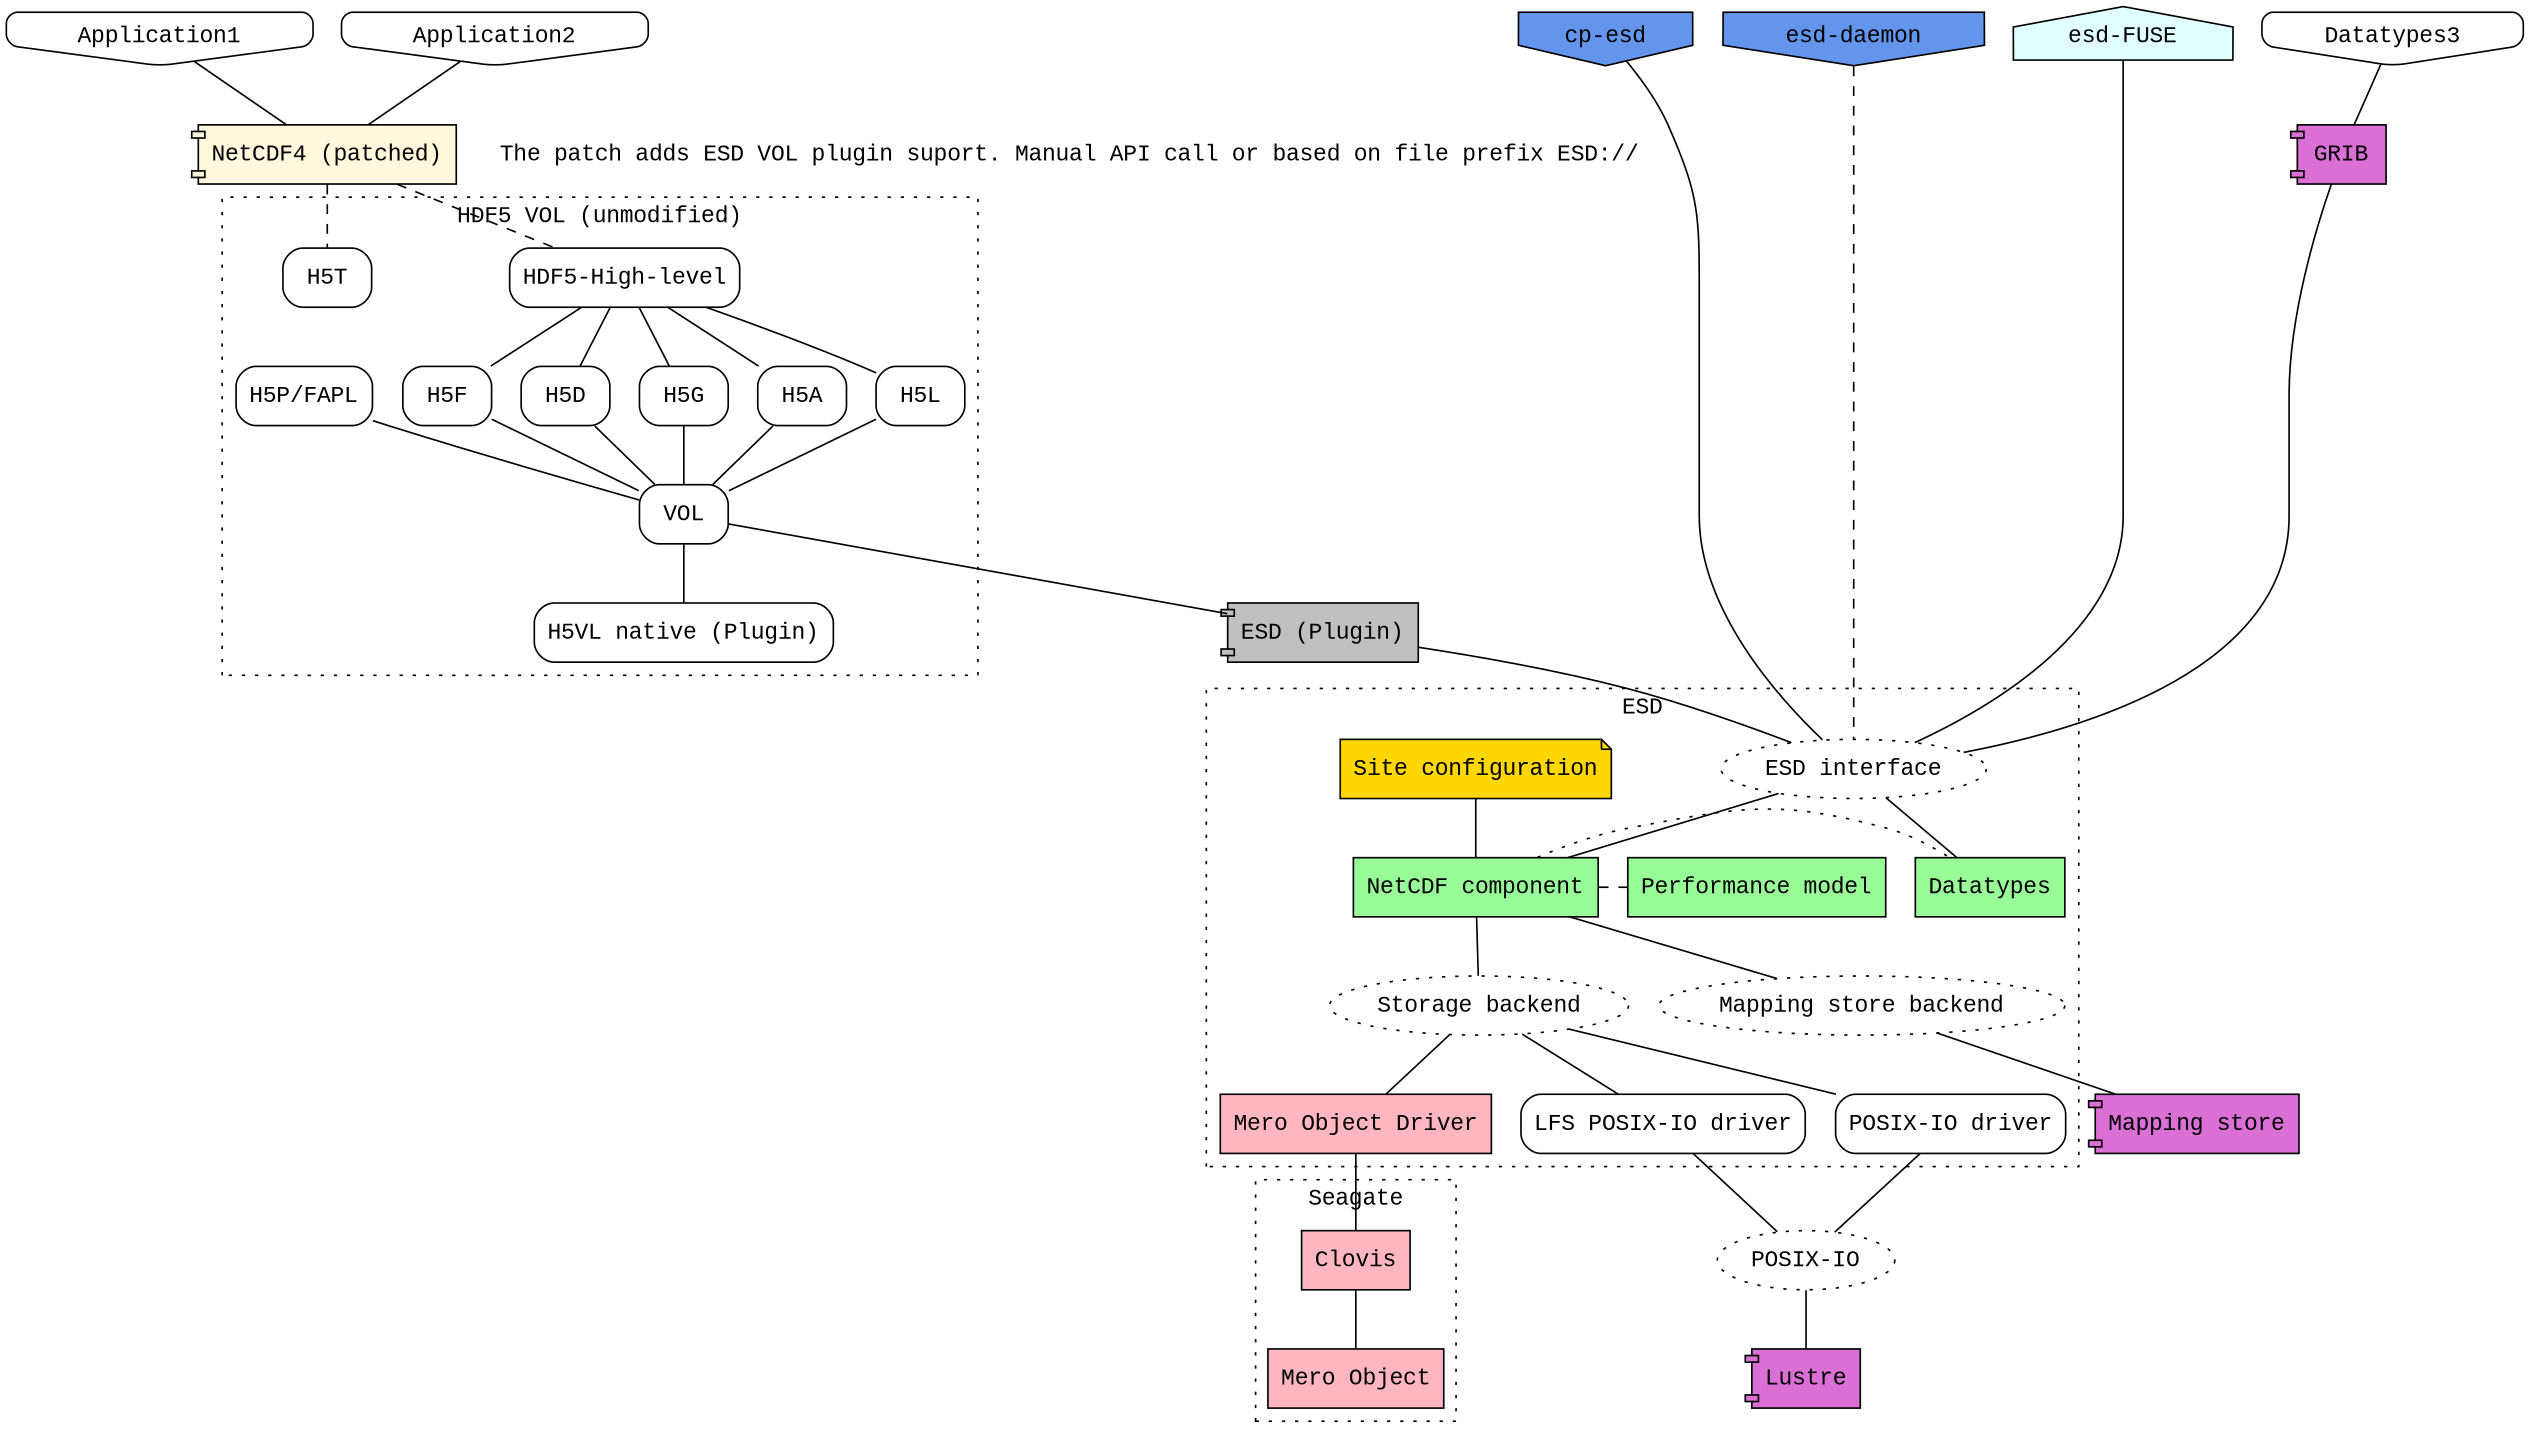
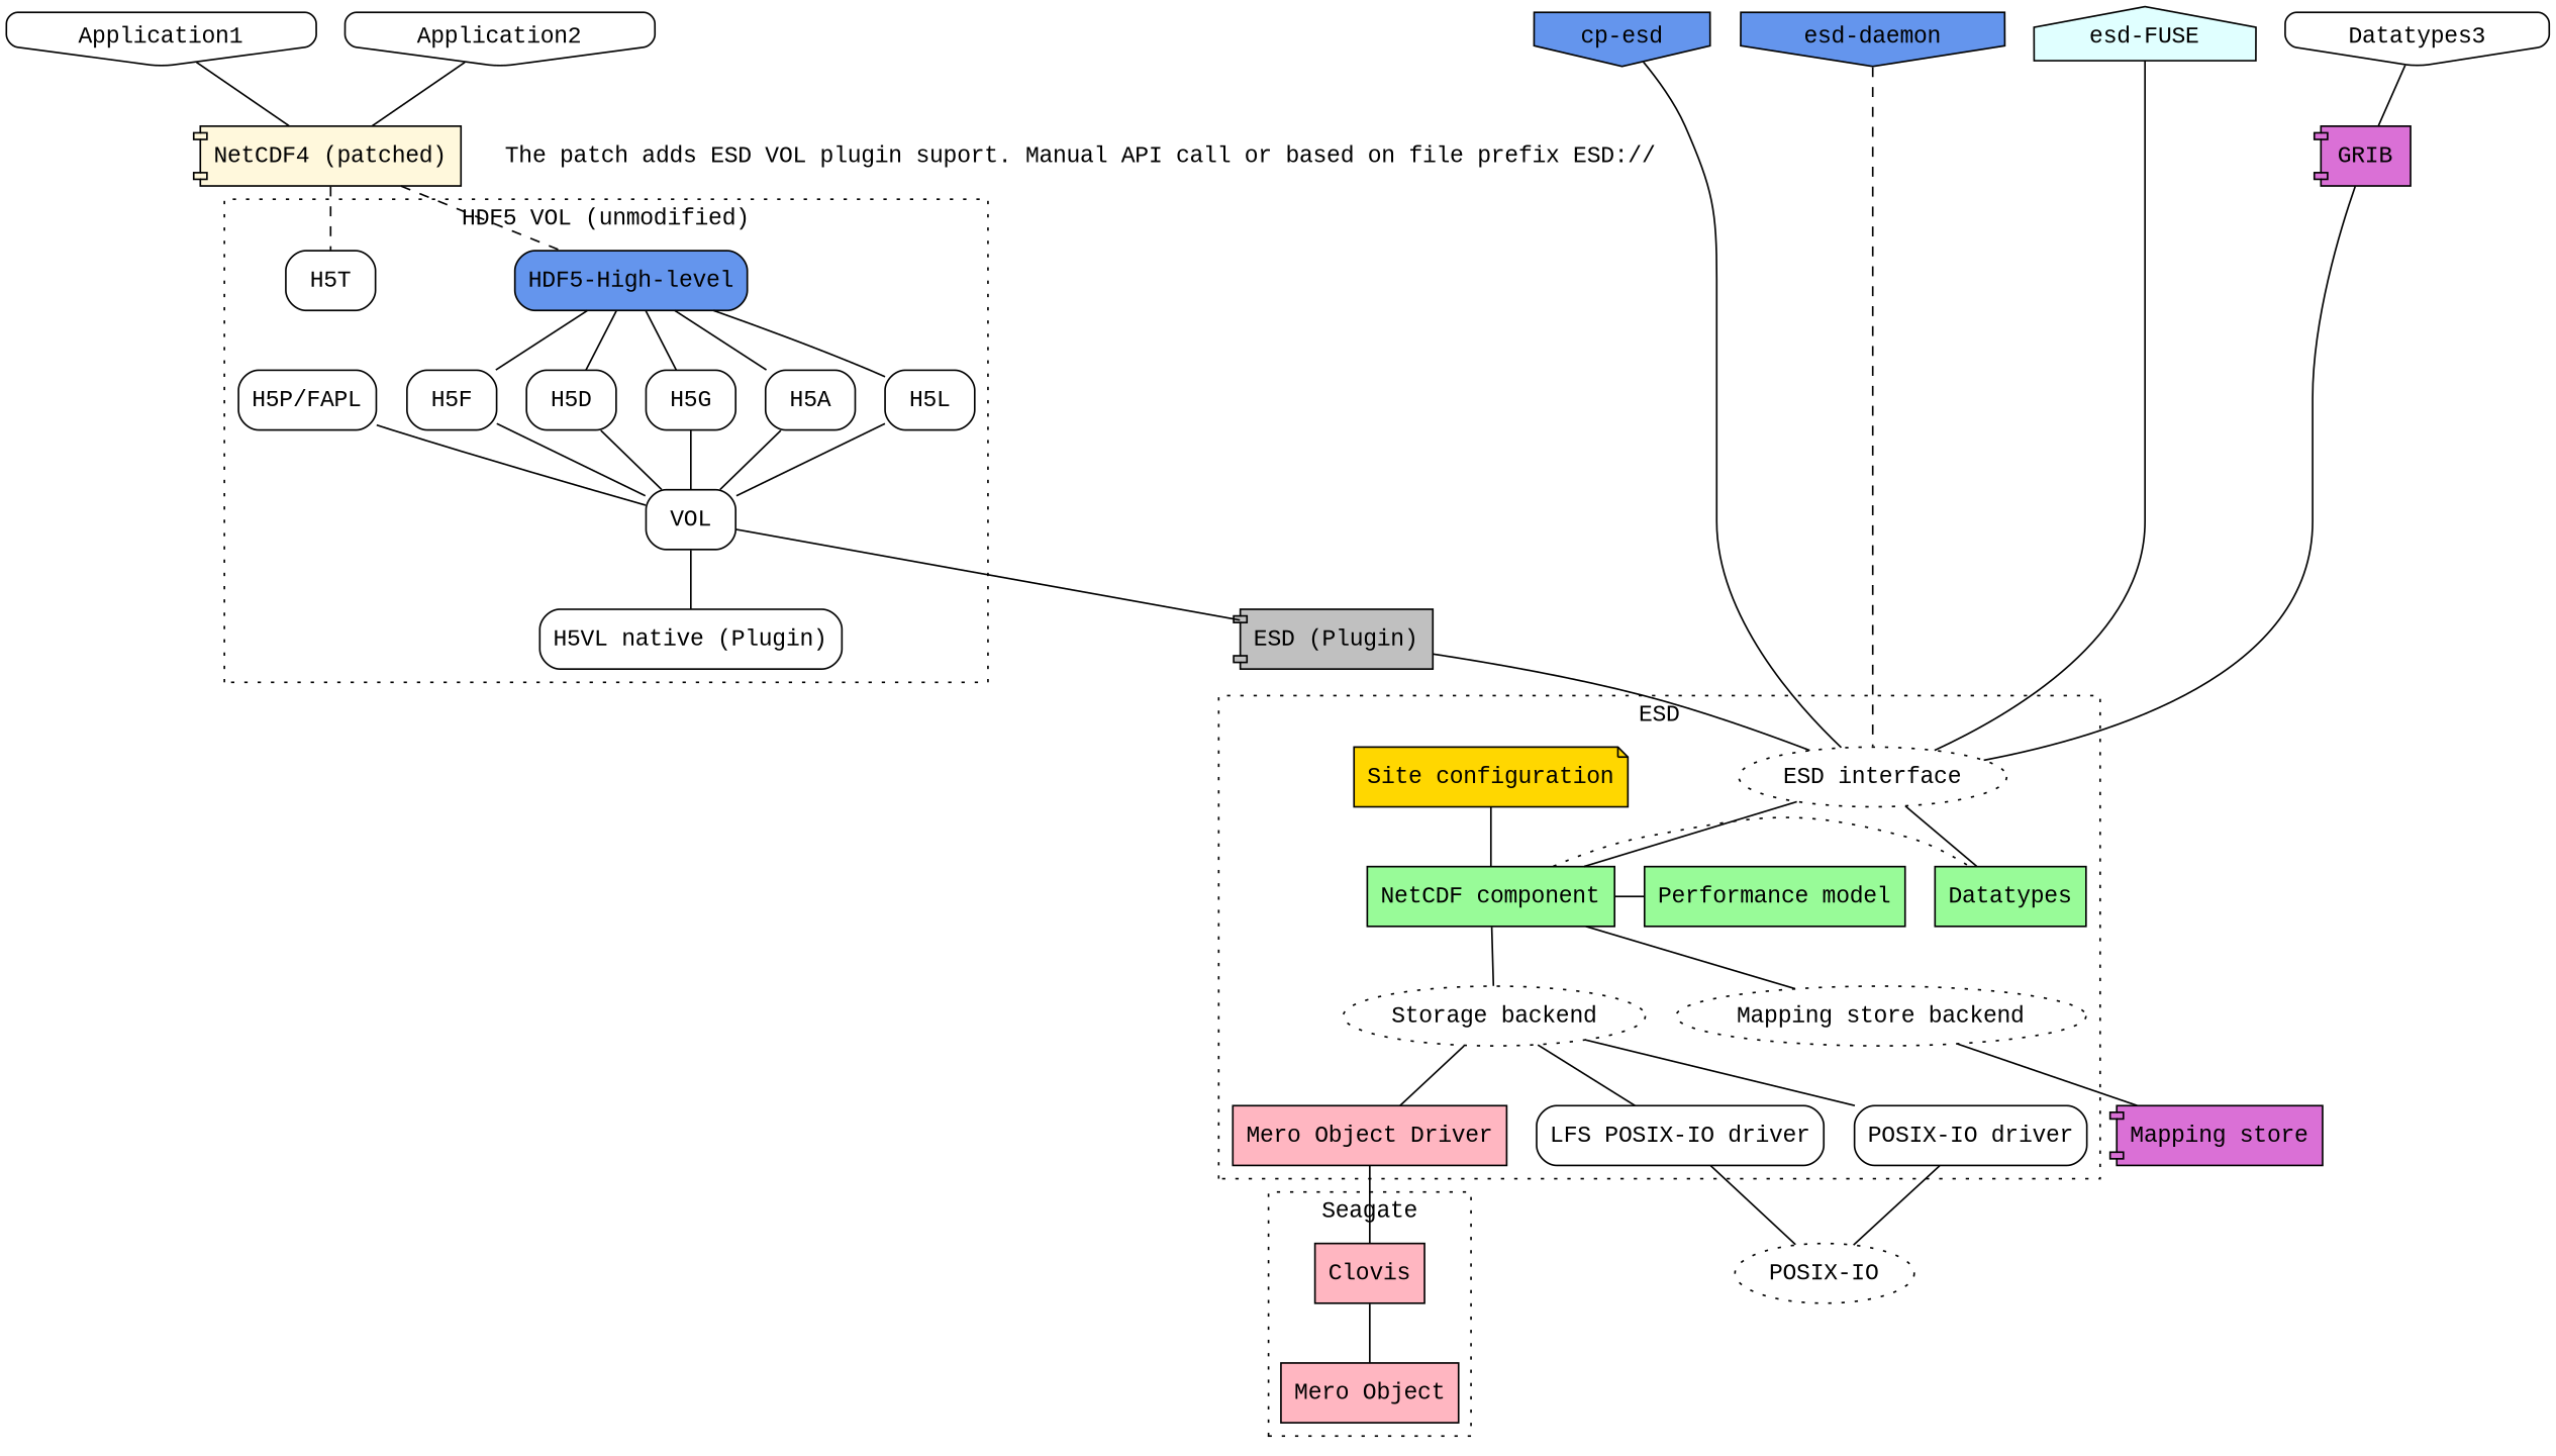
  graph {
    fontname="Liberation Mono"
    node [fillcolor=white fontname="Liberation Mono" shape=box style="filled, rounded"]
    edge [fontname="Liberation Mono"]
    Application1 [shape=invhouse]
    Application2 [shape=invhouse]
    n3 [label=Datatypes3 shape=invhouse]
    "cp-esd" [fillcolor=cornflowerblue shape=invhouse style=filled]
    "esd-daemon" [fillcolor=cornflowerblue shape=invhouse style=filled]
    "esd-FUSE" [fillcolor=lightcyan shape=house style=filled]
    n7 [fillcolor=cornsilk label="NetCDF4 (patched)" shape=component style=filled]
    GRIB [fillcolor=orchid shape=component style=filled]
    n9 [label="The patch adds ESD VOL plugin suport. Manual API call or based on file prefix ESD://" shape=plaintext]
-   "HDF5-High-level"
+   "HDF5-High-level" [fillcolor=cornflowerblue]
    H5F
    H5D
    H5G
    H5A
    H5L
    H5T
    VOL
    "H5VL native (Plugin)"
    "H5P/FAPL"
    n20 [fillcolor=palegreen label="NetCDF component" style=filled]
    Datatypes [fillcolor=palegreen style=filled]
    "Performance model" [fillcolor=palegreen style=filled]
    "ESD interface" [shape=ellipse style=dotted]
    "Mapping store backend" [shape=oval style=dotted]
    "Site configuration" [fillcolor=gold shape=note style=filled]
    "Storage backend" [shape=oval style=dotted]
    "POSIX-IO driver"
    "LFS POSIX-IO driver"
    "Mero Object Driver" [fillcolor=lightpink style=filled]
    Clovis [fillcolor=lightpink style=filled]
    "Mero Object" [fillcolor=lightpink style=filled]
    "ESD (Plugin)" [fillcolor=gray shape=component style=filled]
    "Mapping store" [fillcolor=orchid shape=component style=filled]
    "POSIX-IO" [shape=oval style=dotted]
-   Lustre [fillcolor=orchid shape=component style=filled]
    subgraph sub_1 {
      rank=same
      Application1
      Application2
      n3
      "cp-esd"
      "esd-daemon"
      "esd-FUSE"
    }
    subgraph sub_2 {
      rank=same
      n7
      GRIB
    }
    subgraph sub_3 {
      rank=same
      n7
      n9
    }
    subgraph cluster_4 {
      label="HDF5 VOL (unmodified)"
      style=dotted
      "HDF5-High-level"
      H5F
      H5D
      H5G
      H5A
      H5L
      H5T
      VOL
      "H5VL native (Plugin)"
      "H5P/FAPL"
    }
    subgraph cluster_5 {
      label=ESD
      style=dotted
      "ESD interface"
      "Mapping store backend"
      "Site configuration"
      "Storage backend"
      "POSIX-IO driver"
      "LFS POSIX-IO driver"
      "Mero Object Driver"
      subgraph sub_6 {
        label=ESD
        rank=same
        style=dotted
        n20
        Datatypes
        "Performance model"
      }
    }
    subgraph cluster_7 {
      label=Seagate
      style=dotted
      Clovis
      "Mero Object"
    }
    Application1 -- n7
    Application2 -- n7
    n3 -- GRIB
    "cp-esd" -- "ESD interface"
    "esd-daemon" -- "ESD interface" [style=dashed]
    "esd-FUSE" -- "ESD interface"
    n7 -- n9 [style=invis]
    n7 -- "HDF5-High-level" [style=dashed]
    n7 -- H5T [style=dashed]
    GRIB -- "ESD interface"
    "HDF5-High-level" -- H5F
    "HDF5-High-level" -- H5D
    "HDF5-High-level" -- H5G
    "HDF5-High-level" -- H5A
    "HDF5-High-level" -- H5L
    H5F -- VOL
    H5D -- VOL
    H5G -- VOL
    H5A -- VOL
    H5L -- VOL
    VOL -- "H5VL native (Plugin)"
    VOL -- "ESD (Plugin)"
    "H5P/FAPL" -- VOL
    n20 -- Datatypes [style=dotted]
-   n20 -- "Performance model" [style=dashed]
+   n20 -- "Performance model"
    n20 -- "Mapping store backend"
    n20 -- "Storage backend"
    "ESD interface" -- n20
    "ESD interface" -- Datatypes
    "Mapping store backend" -- "Mapping store"
    "Site configuration" -- n20
    "Storage backend" -- "POSIX-IO driver"
    "Storage backend" -- "LFS POSIX-IO driver"
    "Storage backend" -- "Mero Object Driver"
    "POSIX-IO driver" -- "POSIX-IO"
    "LFS POSIX-IO driver" -- "POSIX-IO"
    "Mero Object Driver" -- Clovis
    Clovis -- "Mero Object"
    "ESD (Plugin)" -- "ESD interface"
-   "POSIX-IO" -- Lustre
  }
